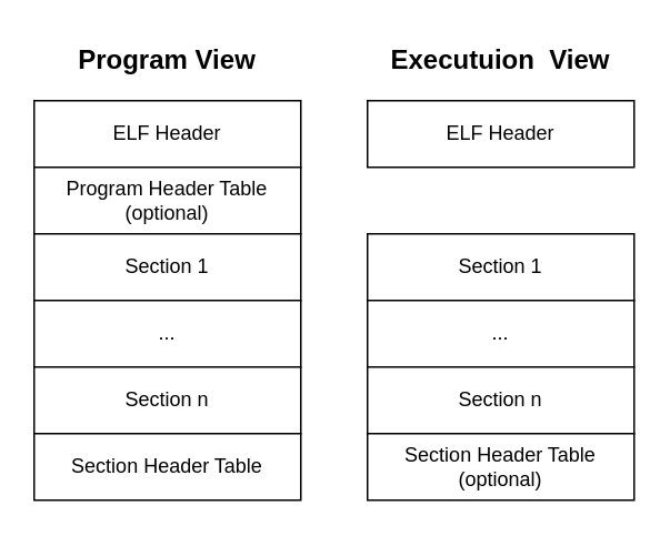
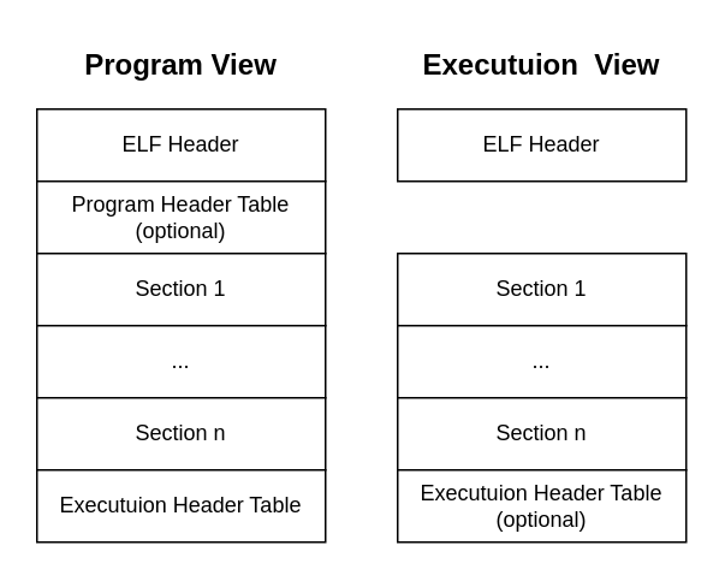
  <mxCell id="0" />
  <mxCell id="1" parent="0" />
  <mxCell id="2" value="ELF Header" style="rounded=0;whiteSpace=wrap;html=1;" vertex="1" parent="1"><mxGeometry x="20" y="60" width="160" height="40" as="geometry" /></mxCell>
  <mxCell id="3" value="Program Header Table&lt;br&gt;(optional)" style="rounded=0;whiteSpace=wrap;html=1;" vertex="1" parent="1"><mxGeometry x="20" y="100" width="160" height="40" as="geometry" /></mxCell>
  <mxCell id="4" value="Section 1" style="rounded=0;whiteSpace=wrap;html=1;" vertex="1" parent="1"><mxGeometry x="20" y="140" width="160" height="40" as="geometry" /></mxCell>
  <mxCell id="5" value="..." style="rounded=0;whiteSpace=wrap;html=1;" vertex="1" parent="1"><mxGeometry x="20" y="180" width="160" height="40" as="geometry" /></mxCell>
  <mxCell id="6" value="Section n" style="rounded=0;whiteSpace=wrap;html=1;" vertex="1" parent="1"><mxGeometry x="20" y="220" width="160" height="40" as="geometry" /></mxCell>
- <mxCell id="7" value="Section Header Table" style="rounded=0;whiteSpace=wrap;html=1;" vertex="1" parent="1"><mxGeometry x="20" y="260" width="160" height="40" as="geometry" /></mxCell>
+ <mxCell id="7" value="Executuion Header Table" style="rounded=0;whiteSpace=wrap;html=1;" vertex="1" parent="1"><mxGeometry x="20" y="260" width="160" height="40" as="geometry" /></mxCell>
  <mxCell id="8" value="Program View" style="text;html=1;strokeColor=none;fillColor=none;align=center;verticalAlign=middle;whiteSpace=wrap;rounded=0;fontStyle=1;fontSize=16;" vertex="1" parent="1"><mxGeometry x="45" y="20" width="110" height="30" as="geometry" /></mxCell>
  <mxCell id="9" value="ELF Header" style="rounded=0;whiteSpace=wrap;html=1;" vertex="1" parent="1"><mxGeometry x="220" y="60" width="160" height="40" as="geometry" /></mxCell>
  <mxCell id="10" value="Section 1" style="rounded=0;whiteSpace=wrap;html=1;" vertex="1" parent="1"><mxGeometry x="220" y="140" width="160" height="40" as="geometry" /></mxCell>
  <mxCell id="11" value="..." style="rounded=0;whiteSpace=wrap;html=1;" vertex="1" parent="1"><mxGeometry x="220" y="180" width="160" height="40" as="geometry" /></mxCell>
  <mxCell id="12" value="Section n" style="rounded=0;whiteSpace=wrap;html=1;" vertex="1" parent="1"><mxGeometry x="220" y="220" width="160" height="40" as="geometry" /></mxCell>
- <mxCell id="13" value="Section Header Table&lt;br&gt;(optional)" style="rounded=0;whiteSpace=wrap;html=1;" vertex="1" parent="1"><mxGeometry x="220" y="260" width="160" height="40" as="geometry" /></mxCell>
+ <mxCell id="13" value="Executuion Header Table&lt;br&gt;(optional)" style="rounded=0;whiteSpace=wrap;html=1;" vertex="1" parent="1"><mxGeometry x="220" y="260" width="160" height="40" as="geometry" /></mxCell>
  <mxCell id="14" value="Executuion&amp;nbsp; View" style="text;html=1;strokeColor=none;fillColor=none;align=center;verticalAlign=middle;whiteSpace=wrap;rounded=0;fontStyle=1;fontSize=16;" vertex="1" parent="1"><mxGeometry x="226" y="20" width="148" height="30" as="geometry" /></mxCell>
